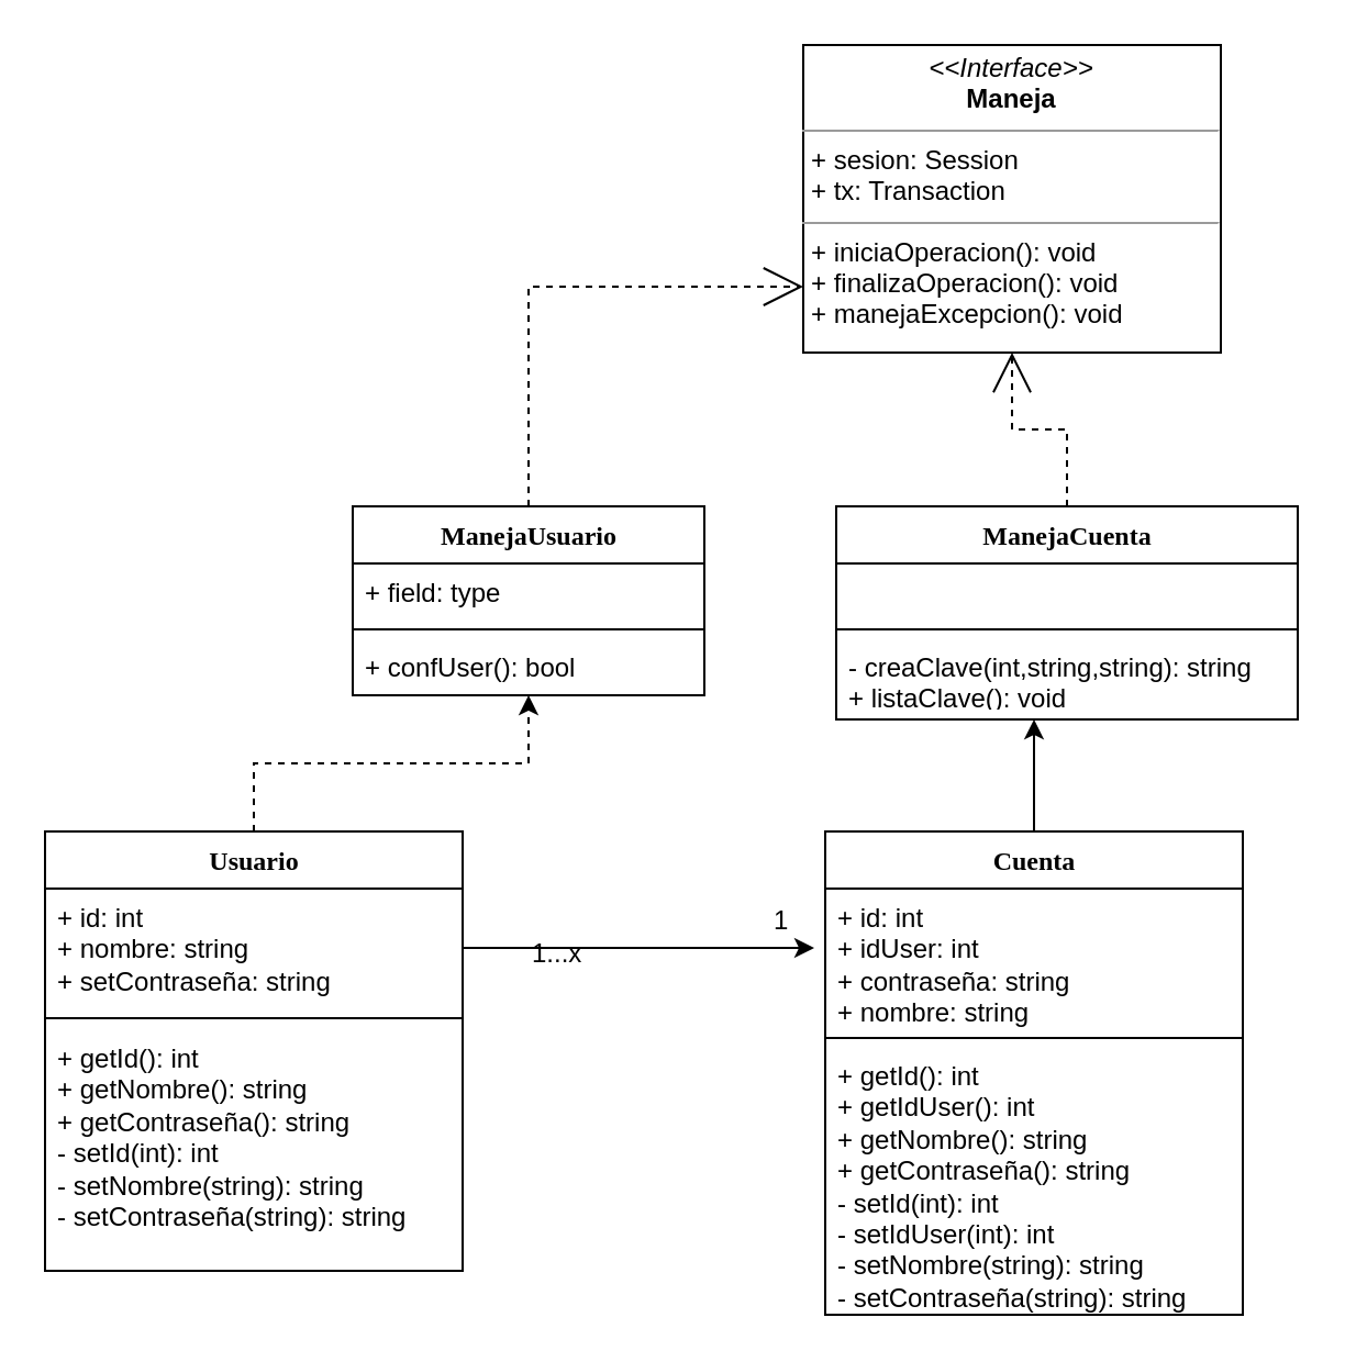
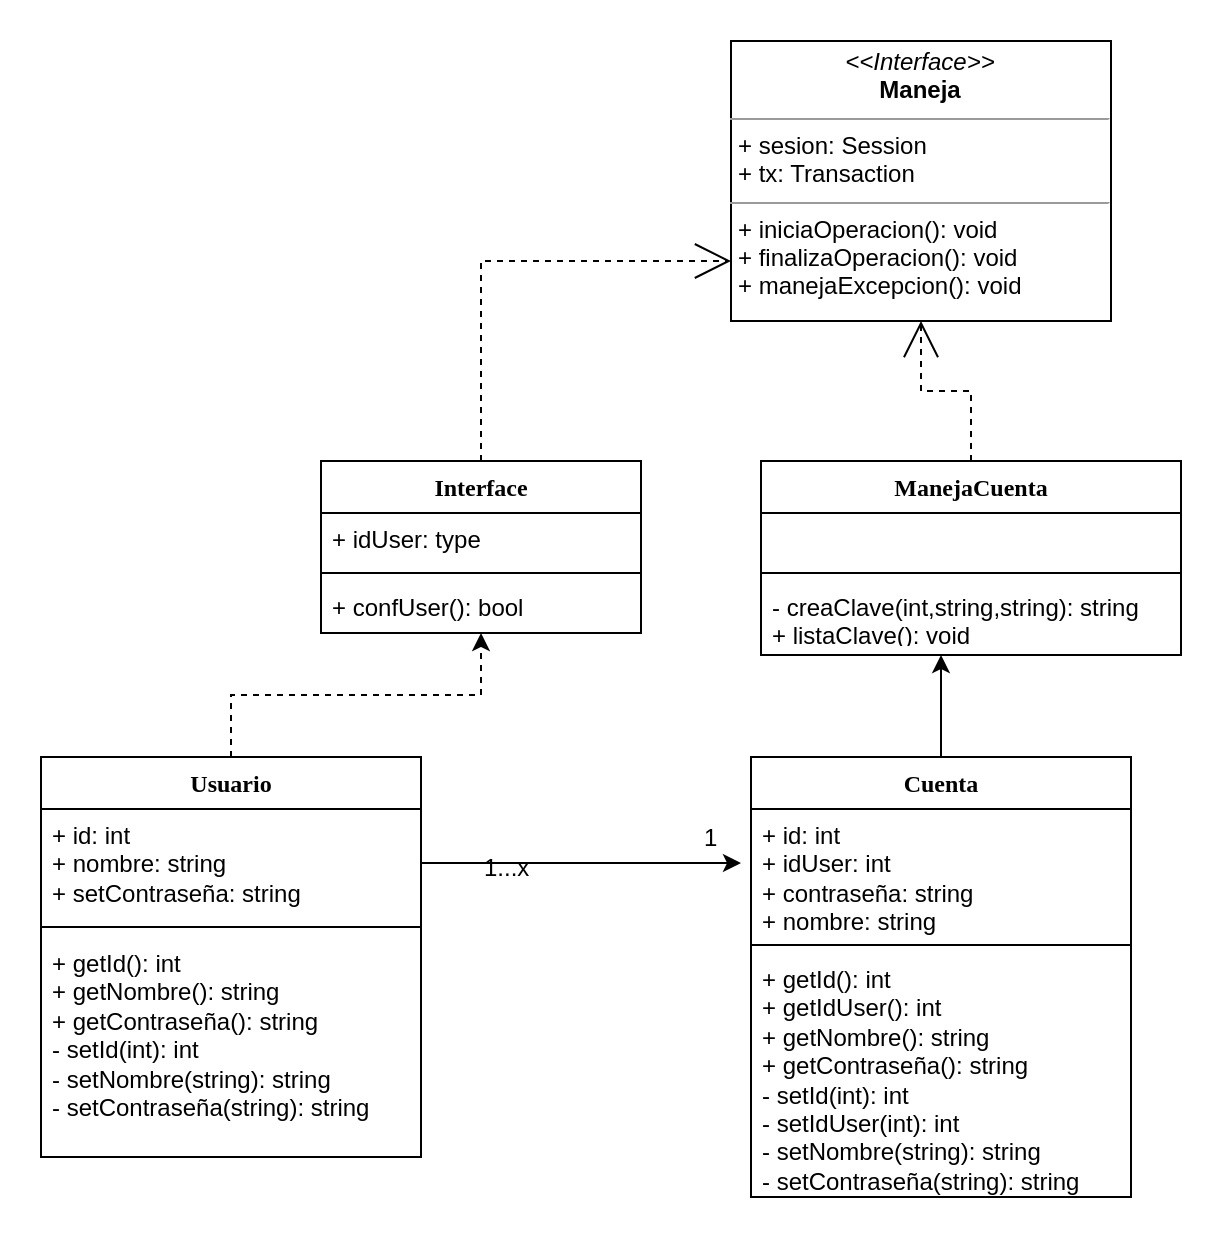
  <mxCell id="0" />
  <mxCell id="1" parent="0" />
  <mxCell id="2" style="edgeStyle=orthogonalEdgeStyle;rounded=0;html=1;dashed=1;labelBackgroundColor=none;startArrow=none;startFill=0;startSize=8;endArrow=open;endFill=0;endSize=16;fontFamily=Verdana;fontSize=12;" parent="1" source="3" target="17" edge="1"><mxGeometry relative="1" as="geometry"><Array as="points"><mxPoint x="240" y="130" /></Array></mxGeometry></mxCell>
- <mxCell id="3" value="ManejaUsuario" style="swimlane;html=1;fontStyle=1;align=center;verticalAlign=top;childLayout=stackLayout;horizontal=1;startSize=26;horizontalStack=0;resizeParent=1;resizeLast=0;collapsible=1;marginBottom=0;swimlaneFillColor=#ffffff;rounded=0;shadow=0;comic=0;labelBackgroundColor=none;strokeColor=#000000;strokeWidth=1;fillColor=none;fontFamily=Verdana;fontSize=12;fontColor=#000000;" parent="1" vertex="1"><mxGeometry x="160" y="230" width="160" height="86" as="geometry" /></mxCell>
- <mxCell id="4" value="+ field: type" style="text;html=1;strokeColor=none;fillColor=none;align=left;verticalAlign=top;spacingLeft=4;spacingRight=4;whiteSpace=wrap;overflow=hidden;rotatable=0;points=[[0,0.5],[1,0.5]];portConstraint=eastwest;" parent="3" vertex="1"><mxGeometry y="26" width="160" height="26" as="geometry" /></mxCell>
+ <mxCell id="3" value="Interface" style="swimlane;html=1;fontStyle=1;align=center;verticalAlign=top;childLayout=stackLayout;horizontal=1;startSize=26;horizontalStack=0;resizeParent=1;resizeLast=0;collapsible=1;marginBottom=0;swimlaneFillColor=#ffffff;rounded=0;shadow=0;comic=0;labelBackgroundColor=none;strokeColor=#000000;strokeWidth=1;fillColor=none;fontFamily=Verdana;fontSize=12;fontColor=#000000;" parent="1" vertex="1"><mxGeometry x="160" y="230" width="160" height="86" as="geometry" /></mxCell>
+ <mxCell id="4" value="+ idUser: type" style="text;html=1;strokeColor=none;fillColor=none;align=left;verticalAlign=top;spacingLeft=4;spacingRight=4;whiteSpace=wrap;overflow=hidden;rotatable=0;points=[[0,0.5],[1,0.5]];portConstraint=eastwest;" parent="3" vertex="1"><mxGeometry y="26" width="160" height="26" as="geometry" /></mxCell>
  <mxCell id="5" value="" style="line;html=1;strokeWidth=1;fillColor=none;align=left;verticalAlign=middle;spacingTop=-1;spacingLeft=3;spacingRight=3;rotatable=0;labelPosition=right;points=[];portConstraint=eastwest;" parent="3" vertex="1"><mxGeometry y="52" width="160" height="8" as="geometry" /></mxCell>
  <mxCell id="6" value="&lt;div&gt;+ confUser(): bool&lt;/div&gt;" style="text;html=1;strokeColor=none;fillColor=none;align=left;verticalAlign=top;spacingLeft=4;spacingRight=4;whiteSpace=wrap;overflow=hidden;rotatable=0;points=[[0,0.5],[1,0.5]];portConstraint=eastwest;" vertex="1" parent="3"><mxGeometry y="60" width="160" height="26" as="geometry" /></mxCell>
  <mxCell id="7" style="edgeStyle=orthogonalEdgeStyle;rounded=0;orthogonalLoop=1;jettySize=auto;html=1;entryX=0.5;entryY=1;entryDx=0;entryDy=0;dashed=1;" edge="1" parent="1" source="8" target="3"><mxGeometry relative="1" as="geometry" /></mxCell>
  <mxCell id="8" value="&lt;div&gt;Usuario&lt;/div&gt;" style="swimlane;html=1;fontStyle=1;align=center;verticalAlign=top;childLayout=stackLayout;horizontal=1;startSize=26;horizontalStack=0;resizeParent=1;resizeLast=0;collapsible=1;marginBottom=0;swimlaneFillColor=#ffffff;rounded=0;shadow=0;comic=0;labelBackgroundColor=none;strokeColor=#000000;strokeWidth=1;fillColor=none;fontFamily=Verdana;fontSize=12;fontColor=#000000;" parent="1" vertex="1"><mxGeometry x="20" y="378" width="190" height="200" as="geometry" /></mxCell>
  <mxCell id="9" value="&lt;div&gt;+ id: int&lt;/div&gt;&lt;div&gt;+ nombre: string&lt;/div&gt;&lt;div&gt;+ setContraseña: string&lt;br&gt;&lt;/div&gt;" style="text;html=1;strokeColor=none;fillColor=none;align=left;verticalAlign=top;spacingLeft=4;spacingRight=4;whiteSpace=wrap;overflow=hidden;rotatable=0;points=[[0,0.5],[1,0.5]];portConstraint=eastwest;" parent="8" vertex="1"><mxGeometry y="26" width="190" height="54" as="geometry" /></mxCell>
  <mxCell id="10" value="" style="line;html=1;strokeWidth=1;fillColor=none;align=left;verticalAlign=middle;spacingTop=-1;spacingLeft=3;spacingRight=3;rotatable=0;labelPosition=right;points=[];portConstraint=eastwest;" parent="8" vertex="1"><mxGeometry y="80" width="190" height="10" as="geometry" /></mxCell>
  <mxCell id="11" value="&lt;div&gt;+ getId(): int&lt;/div&gt;&lt;div&gt;+ getNombre(): string&lt;br&gt;&lt;/div&gt;&lt;div&gt;+ getContraseña(): string&lt;/div&gt;&lt;div&gt;- setId(int): int&lt;/div&gt;&lt;div&gt;- setNombre(string): string&lt;/div&gt;&lt;div&gt;- setContraseña(string): string&lt;/div&gt;&lt;div&gt;&lt;br&gt;&lt;/div&gt;" style="text;html=1;strokeColor=none;fillColor=none;align=left;verticalAlign=top;spacingLeft=4;spacingRight=4;whiteSpace=wrap;overflow=hidden;rotatable=0;points=[[0,0.5],[1,0.5]];portConstraint=eastwest;" parent="8" vertex="1"><mxGeometry y="90" width="190" height="110" as="geometry" /></mxCell>
  <mxCell id="12" style="edgeStyle=orthogonalEdgeStyle;rounded=0;html=1;dashed=1;labelBackgroundColor=none;startArrow=none;startFill=0;startSize=8;endArrow=open;endFill=0;endSize=16;fontFamily=Verdana;fontSize=12;" parent="1" source="13" target="17" edge="1"><mxGeometry relative="1" as="geometry" /></mxCell>
  <mxCell id="13" value="ManejaCuenta" style="swimlane;html=1;fontStyle=1;align=center;verticalAlign=top;childLayout=stackLayout;horizontal=1;startSize=26;horizontalStack=0;resizeParent=1;resizeLast=0;collapsible=1;marginBottom=0;swimlaneFillColor=#ffffff;rounded=0;shadow=0;comic=0;labelBackgroundColor=none;strokeColor=#000000;strokeWidth=1;fillColor=none;fontFamily=Verdana;fontSize=12;fontColor=#000000;" parent="1" vertex="1"><mxGeometry x="380" y="230" width="210" height="97" as="geometry" /></mxCell>
  <mxCell id="14" value="&lt;div&gt;&lt;br&gt;&lt;/div&gt;" style="text;html=1;strokeColor=none;fillColor=none;align=left;verticalAlign=top;spacingLeft=4;spacingRight=4;whiteSpace=wrap;overflow=hidden;rotatable=0;points=[[0,0.5],[1,0.5]];portConstraint=eastwest;" parent="13" vertex="1"><mxGeometry y="26" width="210" height="26" as="geometry" /></mxCell>
  <mxCell id="15" value="" style="line;html=1;strokeWidth=1;fillColor=none;align=left;verticalAlign=middle;spacingTop=-1;spacingLeft=3;spacingRight=3;rotatable=0;labelPosition=right;points=[];portConstraint=eastwest;" parent="13" vertex="1"><mxGeometry y="52" width="210" height="8" as="geometry" /></mxCell>
  <mxCell id="16" value="&lt;div&gt;- creaClave(int,string,string): string&lt;/div&gt;&lt;div&gt;+ listaClave(): void&lt;/div&gt;" style="text;html=1;strokeColor=none;fillColor=none;align=left;verticalAlign=top;spacingLeft=4;spacingRight=4;whiteSpace=wrap;overflow=hidden;rotatable=0;points=[[0,0.5],[1,0.5]];portConstraint=eastwest;" vertex="1" parent="13"><mxGeometry y="60" width="210" height="30" as="geometry" /></mxCell>
  <mxCell id="17" value="&lt;p style=&quot;margin: 0px ; margin-top: 4px ; text-align: center&quot;&gt;&lt;i&gt;&amp;lt;&amp;lt;Interface&amp;gt;&amp;gt;&lt;/i&gt;&lt;br&gt;&lt;b&gt;Maneja&lt;/b&gt;&lt;/p&gt;&lt;hr size=&quot;1&quot;&gt;&lt;p style=&quot;margin: 0px ; margin-left: 4px&quot;&gt;+ sesion: Session&lt;/p&gt;&lt;p style=&quot;margin: 0px ; margin-left: 4px&quot;&gt;+ tx: Transaction&lt;br&gt;&lt;/p&gt;&lt;hr size=&quot;1&quot;&gt;&lt;p style=&quot;margin: 0px ; margin-left: 4px&quot;&gt;+ iniciaOperacion(): void&lt;br&gt;+ finalizaOperacion(): void&lt;br&gt;+ manejaExcepcion(): void&lt;/p&gt;" style="verticalAlign=top;align=left;overflow=fill;fontSize=12;fontFamily=Helvetica;html=1;rounded=0;shadow=0;comic=0;labelBackgroundColor=none;strokeColor=#000000;strokeWidth=1;fillColor=#ffffff;" parent="1" vertex="1"><mxGeometry x="365" y="20" width="190" height="140" as="geometry" /></mxCell>
  <mxCell id="18" style="edgeStyle=orthogonalEdgeStyle;rounded=0;orthogonalLoop=1;jettySize=auto;html=1;" edge="1" parent="1" source="19"><mxGeometry relative="1" as="geometry"><mxPoint x="470" y="327" as="targetPoint" /></mxGeometry></mxCell>
  <mxCell id="19" value="&lt;div&gt;Cuenta&lt;/div&gt;" style="swimlane;html=1;fontStyle=1;align=center;verticalAlign=top;childLayout=stackLayout;horizontal=1;startSize=26;horizontalStack=0;resizeParent=1;resizeLast=0;collapsible=1;marginBottom=0;swimlaneFillColor=#ffffff;rounded=0;shadow=0;comic=0;labelBackgroundColor=none;strokeColor=#000000;strokeWidth=1;fillColor=none;fontFamily=Verdana;fontSize=12;fontColor=#000000;" parent="1" vertex="1"><mxGeometry x="375" y="378" width="190" height="220" as="geometry" /></mxCell>
  <mxCell id="20" value="&lt;div&gt;+ id: int&lt;/div&gt;&lt;div&gt;+ idUser: int&lt;/div&gt;&lt;div&gt;+ contraseña: string&lt;/div&gt;&lt;div&gt;+ nombre: string&lt;br&gt;&lt;/div&gt;" style="text;html=1;strokeColor=none;fillColor=none;align=left;verticalAlign=top;spacingLeft=4;spacingRight=4;whiteSpace=wrap;overflow=hidden;rotatable=0;points=[[0,0.5],[1,0.5]];portConstraint=eastwest;" parent="19" vertex="1"><mxGeometry y="26" width="190" height="64" as="geometry" /></mxCell>
  <mxCell id="21" value="" style="line;html=1;strokeWidth=1;fillColor=none;align=left;verticalAlign=middle;spacingTop=-1;spacingLeft=3;spacingRight=3;rotatable=0;labelPosition=right;points=[];portConstraint=eastwest;" parent="19" vertex="1"><mxGeometry y="90" width="190" height="8" as="geometry" /></mxCell>
  <mxCell id="22" value="&lt;div&gt;+ getId(): int&lt;/div&gt;&lt;div&gt;+ getIdUser(): int&lt;/div&gt;&lt;div&gt;+ getNombre(): string&lt;/div&gt;&lt;div&gt;+ getContraseña(): string&lt;/div&gt;&lt;div&gt;- setId(int): int&lt;/div&gt;&lt;div&gt;- setIdUser(int): int&lt;/div&gt;&lt;div&gt;- setNombre(string): string&lt;/div&gt;&lt;div&gt;- setContraseña(string): string&lt;br&gt;&lt;/div&gt;" style="text;html=1;strokeColor=none;fillColor=none;align=left;verticalAlign=top;spacingLeft=4;spacingRight=4;whiteSpace=wrap;overflow=hidden;rotatable=0;points=[[0,0.5],[1,0.5]];portConstraint=eastwest;" parent="19" vertex="1"><mxGeometry y="98" width="190" height="122" as="geometry" /></mxCell>
  <mxCell id="23" style="edgeStyle=orthogonalEdgeStyle;rounded=0;orthogonalLoop=1;jettySize=auto;html=1;" edge="1" parent="1" source="9"><mxGeometry relative="1" as="geometry"><mxPoint x="370" y="431" as="targetPoint" /></mxGeometry></mxCell>
  <mxCell id="24" value="1...x" style="text;html=1;resizable=0;points=[];autosize=1;align=left;verticalAlign=top;spacingTop=-4;" vertex="1" parent="1"><mxGeometry x="240" y="424" width="40" height="20" as="geometry" /></mxCell>
  <mxCell id="25" value="&lt;div&gt;1&lt;/div&gt;&lt;div&gt;&lt;br&gt;&lt;/div&gt;" style="text;html=1;resizable=0;points=[];autosize=1;align=left;verticalAlign=top;spacingTop=-4;" vertex="1" parent="1"><mxGeometry x="350" y="409" width="20" height="30" as="geometry" /></mxCell>
